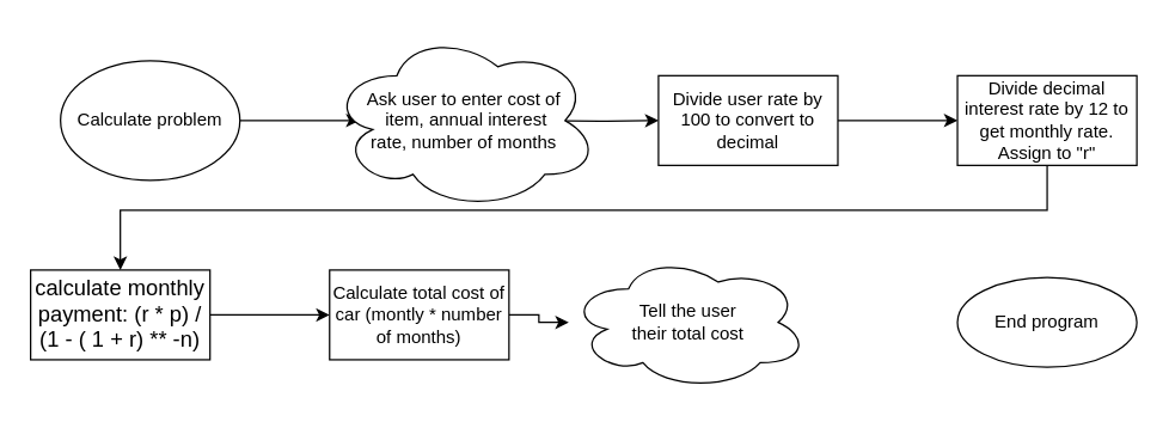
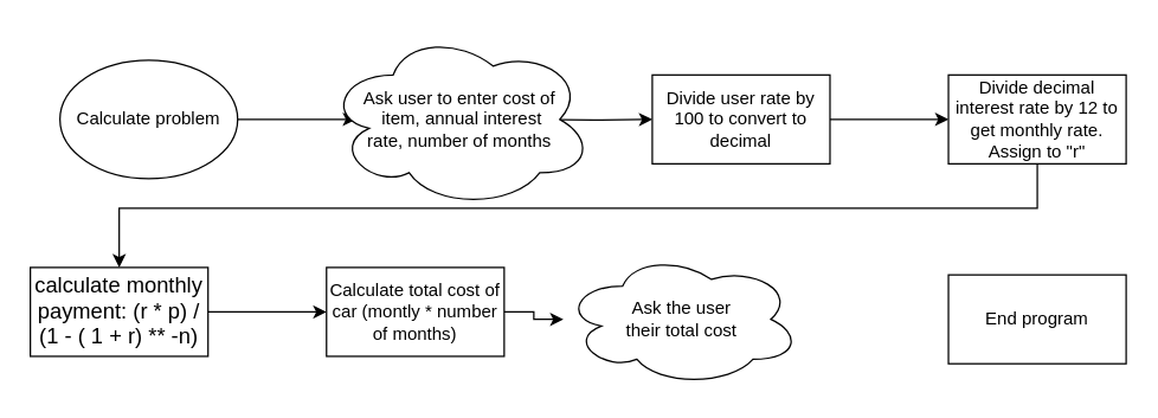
  <mxCell id="0" />
  <mxCell id="1" parent="0" />
  <mxCell id="2" value="" style="edgeStyle=orthogonalEdgeStyle;rounded=0;orthogonalLoop=1;jettySize=auto;html=1;" edge="1" parent="1" source="3"><mxGeometry relative="1" as="geometry"><mxPoint x="240" y="80" as="targetPoint" /></mxGeometry></mxCell>
  <mxCell id="3" value="Calculate problem" style="ellipse;whiteSpace=wrap;html=1;" vertex="1" parent="1"><mxGeometry x="40" y="40" width="120" height="80" as="geometry" /></mxCell>
  <mxCell id="4" value="" style="edgeStyle=orthogonalEdgeStyle;rounded=0;orthogonalLoop=1;jettySize=auto;html=1;" edge="1" parent="1" target="6"><mxGeometry relative="1" as="geometry"><mxPoint x="360" y="80" as="sourcePoint" /></mxGeometry></mxCell>
  <mxCell id="5" value="" style="edgeStyle=orthogonalEdgeStyle;rounded=0;orthogonalLoop=1;jettySize=auto;html=1;" edge="1" parent="1" source="6" target="8"><mxGeometry relative="1" as="geometry" /></mxCell>
  <mxCell id="6" value="Divide user rate by 100 to convert to decimal" style="whiteSpace=wrap;html=1;" vertex="1" parent="1"><mxGeometry x="440" y="50" width="120" height="60" as="geometry" /></mxCell>
  <mxCell id="7" value="" style="edgeStyle=orthogonalEdgeStyle;rounded=0;orthogonalLoop=1;jettySize=auto;html=1;" edge="1" parent="1" source="8" target="10"><mxGeometry relative="1" as="geometry"><Array as="points"><mxPoint x="700" y="140" /><mxPoint x="80" y="140" /></Array></mxGeometry></mxCell>
  <mxCell id="8" value="Divide decimal interest rate by 12 to get monthly rate. Assign to &quot;r&quot;" style="whiteSpace=wrap;html=1;" vertex="1" parent="1"><mxGeometry x="640" y="50" width="120" height="60" as="geometry" /></mxCell>
  <mxCell id="9" value="" style="edgeStyle=orthogonalEdgeStyle;rounded=0;orthogonalLoop=1;jettySize=auto;html=1;" edge="1" parent="1" source="10" target="12"><mxGeometry relative="1" as="geometry" /></mxCell>
  <mxCell id="10" value="&lt;b id=&quot;docs-internal-guid-2e540075-7fff-fa1d-6b62-4c3f8a6976e9&quot; style=&quot;font-weight:normal;&quot;&gt;&lt;span style=&quot;font-size: 11pt; font-family: Arial; color: rgb(0, 0, 0); background-color: transparent; font-weight: 400; font-style: normal; font-variant: normal; text-decoration: none; vertical-align: baseline;&quot;&gt;calculate monthly payment: (r * p) / (1 - ( 1 + r) ** -n)&lt;/span&gt;&lt;/b&gt;" style="whiteSpace=wrap;html=1;" vertex="1" parent="1"><mxGeometry x="20" y="180" width="120" height="60" as="geometry" /></mxCell>
  <mxCell id="11" value="" style="edgeStyle=orthogonalEdgeStyle;rounded=0;orthogonalLoop=1;jettySize=auto;html=1;" edge="1" parent="1" source="12" target="13"><mxGeometry relative="1" as="geometry"><mxPoint x="440" y="210" as="targetPoint" /></mxGeometry></mxCell>
  <mxCell id="12" value="Calculate total cost of car (montly * number of months)" style="whiteSpace=wrap;html=1;" vertex="1" parent="1"><mxGeometry x="220" y="180" width="120" height="60" as="geometry" /></mxCell>
- <mxCell id="13" value="Tell the user &lt;br&gt;their total cost" style="ellipse;shape=cloud;whiteSpace=wrap;html=1;" vertex="1" parent="1"><mxGeometry x="380" y="170" width="160" height="90" as="geometry" /></mxCell>
- <mxCell id="14" value="End program" style="ellipse;whiteSpace=wrap;html=1;" vertex="1" parent="1"><mxGeometry x="640" y="185" width="120" height="60" as="geometry" /></mxCell>
+ <mxCell id="13" value="Ask the user &lt;br&gt;their total cost" style="ellipse;shape=cloud;whiteSpace=wrap;html=1;" vertex="1" parent="1"><mxGeometry x="380" y="170" width="160" height="90" as="geometry" /></mxCell>
+ <mxCell id="14" value="End program" style="whiteSpace=wrap;html=1;rounded=0;" vertex="1" parent="1"><mxGeometry x="640" y="185" width="120" height="60" as="geometry" /></mxCell>
  <mxCell id="15" value="Ask user to enter cost of&lt;br&gt;&amp;nbsp;item, annual interest&lt;br&gt;rate, number of months" style="ellipse;shape=cloud;whiteSpace=wrap;html=1;" vertex="1" parent="1"><mxGeometry x="220" width="180" height="120" as="geometry" y="20" /></mxCell>
